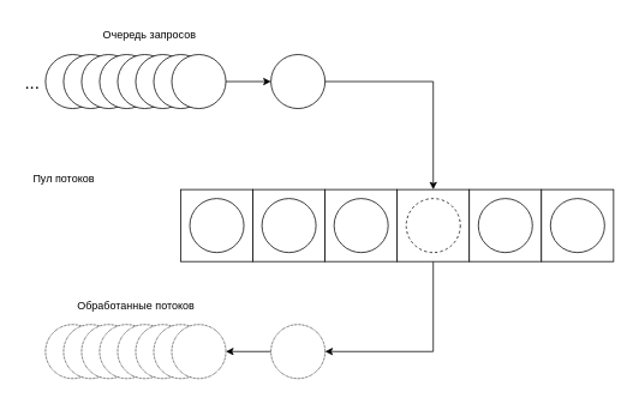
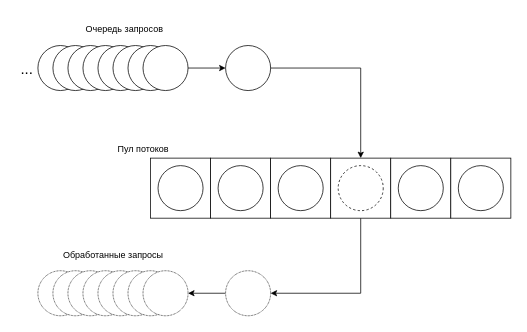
  <mxCell id="0" />
  <mxCell id="1" parent="0" />
  <mxCell id="2" value="" style="whiteSpace=wrap;html=1;" vertex="1" parent="1"><mxGeometry x="200" y="210" width="80" height="80" as="geometry" /></mxCell>
  <mxCell id="3" value="" style="ellipse;whiteSpace=wrap;html=1;" vertex="1" parent="1"><mxGeometry x="210" y="220" width="60" height="60" as="geometry" /></mxCell>
  <mxCell id="4" value="" style="whiteSpace=wrap;html=1;" vertex="1" parent="1"><mxGeometry x="280" y="210" width="80" height="80" as="geometry" /></mxCell>
  <mxCell id="5" value="" style="ellipse;whiteSpace=wrap;html=1;" vertex="1" parent="1"><mxGeometry x="290" y="220" width="60" height="60" as="geometry" /></mxCell>
  <mxCell id="6" value="" style="whiteSpace=wrap;html=1;" vertex="1" parent="1"><mxGeometry x="360" y="210" width="80" height="80" as="geometry" /></mxCell>
  <mxCell id="7" value="" style="ellipse;whiteSpace=wrap;html=1;" vertex="1" parent="1"><mxGeometry x="370" y="220" width="60" height="60" as="geometry" /></mxCell>
  <mxCell id="8" style="edgeStyle=none;rounded=0;html=1;exitX=0.5;exitY=1;exitDx=0;exitDy=0;entryX=1;entryY=0.5;entryDx=0;entryDy=0;fontSize=12;" edge="1" parent="1" source="9" target="39"><mxGeometry relative="1" as="geometry"><Array as="points"><mxPoint x="480" y="390" /></Array></mxGeometry></mxCell>
  <mxCell id="9" value="" style="whiteSpace=wrap;html=1;" vertex="1" parent="1"><mxGeometry x="440" y="210" width="80" height="80" as="geometry" /></mxCell>
  <mxCell id="10" value="" style="ellipse;whiteSpace=wrap;html=1;dashed=1;" vertex="1" parent="1"><mxGeometry x="450" y="220" width="60" height="60" as="geometry" /></mxCell>
  <mxCell id="11" value="" style="whiteSpace=wrap;html=1;" vertex="1" parent="1"><mxGeometry x="520" y="210" width="80" height="80" as="geometry" /></mxCell>
  <mxCell id="12" value="" style="ellipse;whiteSpace=wrap;html=1;" vertex="1" parent="1"><mxGeometry x="530" y="220" width="60" height="60" as="geometry" /></mxCell>
  <mxCell id="13" value="" style="whiteSpace=wrap;html=1;" vertex="1" parent="1"><mxGeometry x="600" y="210" width="80" height="80" as="geometry" /></mxCell>
  <mxCell id="14" value="" style="ellipse;whiteSpace=wrap;html=1;" vertex="1" parent="1"><mxGeometry x="610" y="220" width="60" height="60" as="geometry" /></mxCell>
  <mxCell id="15" value="" style="ellipse;whiteSpace=wrap;html=1;" vertex="1" parent="1"><mxGeometry x="50" y="60" width="60" height="60" as="geometry" /></mxCell>
  <mxCell id="16" value="" style="ellipse;whiteSpace=wrap;html=1;" vertex="1" parent="1"><mxGeometry x="70" y="60" width="60" height="60" as="geometry" /></mxCell>
  <mxCell id="17" value="" style="ellipse;whiteSpace=wrap;html=1;" vertex="1" parent="1"><mxGeometry x="90" y="60" width="60" height="60" as="geometry" /></mxCell>
  <mxCell id="18" value="" style="ellipse;whiteSpace=wrap;html=1;" vertex="1" parent="1"><mxGeometry x="110" y="60" width="60" height="60" as="geometry" /></mxCell>
  <mxCell id="19" value="" style="ellipse;whiteSpace=wrap;html=1;" vertex="1" parent="1"><mxGeometry x="130" y="60" width="60" height="60" as="geometry" /></mxCell>
  <mxCell id="20" value="" style="ellipse;whiteSpace=wrap;html=1;" vertex="1" parent="1"><mxGeometry x="150" y="60" width="60" height="60" as="geometry" /></mxCell>
  <mxCell id="21" value="" style="ellipse;whiteSpace=wrap;html=1;" vertex="1" parent="1"><mxGeometry x="170" y="60" width="60" height="60" as="geometry" /></mxCell>
  <mxCell id="22" style="edgeStyle=none;html=1;exitX=1;exitY=0.5;exitDx=0;exitDy=0;fontSize=12;" edge="1" parent="1" source="23" target="28"><mxGeometry relative="1" as="geometry" /></mxCell>
  <mxCell id="23" value="" style="ellipse;whiteSpace=wrap;html=1;" vertex="1" parent="1"><mxGeometry x="190" y="60" width="60" height="60" as="geometry" /></mxCell>
  <mxCell id="24" value="&lt;font style=&quot;font-size: 20px&quot;&gt;...&lt;/font&gt;" style="text;html=1;resizable=0;autosize=1;align=center;verticalAlign=middle;points=[];fillColor=none;strokeColor=none;rounded=0;dashed=1;" vertex="1" parent="1"><mxGeometry x="20" y="80" width="30" height="20" as="geometry" /></mxCell>
  <mxCell id="25" value="&lt;font style=&quot;font-size: 12px&quot;&gt;Очередь запросов&lt;/font&gt;" style="text;html=1;resizable=0;autosize=1;align=center;verticalAlign=middle;points=[];fillColor=none;strokeColor=none;rounded=0;dashed=1;fontSize=20;" vertex="1" parent="1"><mxGeometry x="105" y="20" width="120" height="30" as="geometry" /></mxCell>
- <mxCell id="26" value="&lt;font style=&quot;font-size: 12px&quot;&gt;Пул потоков&lt;/font&gt;" style="text;html=1;resizable=0;autosize=1;align=center;verticalAlign=middle;points=[];fillColor=none;strokeColor=none;rounded=0;dashed=1;fontSize=20;" vertex="1" parent="1"><mxGeometry x="25" y="180" width="90" height="30" as="geometry" /></mxCell>
+ <mxCell id="26" value="&lt;font style=&quot;font-size: 12px&quot;&gt;Пул потоков&lt;/font&gt;" style="text;html=1;resizable=0;autosize=1;align=center;verticalAlign=middle;points=[];fillColor=none;strokeColor=none;rounded=0;dashed=1;fontSize=20;" vertex="1" parent="1"><mxGeometry x="145" y="180" width="90" height="30" as="geometry" /></mxCell>
  <mxCell id="27" style="edgeStyle=none;html=1;exitX=1;exitY=0.5;exitDx=0;exitDy=0;entryX=0.5;entryY=0;entryDx=0;entryDy=0;fontSize=12;rounded=0;" edge="1" parent="1" source="28" target="9"><mxGeometry relative="1" as="geometry"><Array as="points"><mxPoint x="480" y="90" /></Array></mxGeometry></mxCell>
  <mxCell id="28" value="" style="ellipse;whiteSpace=wrap;html=1;" vertex="1" parent="1"><mxGeometry x="300" y="60" width="60" height="60" as="geometry" /></mxCell>
  <mxCell id="29" value="" style="ellipse;whiteSpace=wrap;html=1;dashed=1;dashPattern=1 1;" vertex="1" parent="1"><mxGeometry x="50" y="360" width="60" height="60" as="geometry" /></mxCell>
  <mxCell id="30" value="" style="ellipse;whiteSpace=wrap;html=1;dashed=1;dashPattern=1 1;" vertex="1" parent="1"><mxGeometry x="70" y="360" width="60" height="60" as="geometry" /></mxCell>
  <mxCell id="31" value="" style="ellipse;whiteSpace=wrap;html=1;dashed=1;dashPattern=1 1;" vertex="1" parent="1"><mxGeometry x="90" y="360" width="60" height="60" as="geometry" /></mxCell>
  <mxCell id="32" value="" style="ellipse;whiteSpace=wrap;html=1;dashed=1;dashPattern=1 1;" vertex="1" parent="1"><mxGeometry x="110" y="360" width="60" height="60" as="geometry" /></mxCell>
  <mxCell id="33" value="" style="ellipse;whiteSpace=wrap;html=1;dashed=1;dashPattern=1 1;" vertex="1" parent="1"><mxGeometry x="130" y="360" width="60" height="60" as="geometry" /></mxCell>
  <mxCell id="34" value="" style="ellipse;whiteSpace=wrap;html=1;dashed=1;dashPattern=1 1;" vertex="1" parent="1"><mxGeometry x="150" y="360" width="60" height="60" as="geometry" /></mxCell>
  <mxCell id="35" value="" style="ellipse;whiteSpace=wrap;html=1;dashed=1;dashPattern=1 1;" vertex="1" parent="1"><mxGeometry x="170" y="360" width="60" height="60" as="geometry" /></mxCell>
  <mxCell id="36" value="" style="ellipse;whiteSpace=wrap;html=1;dashed=1;dashPattern=1 1;" vertex="1" parent="1"><mxGeometry x="190" y="360" width="60" height="60" as="geometry" /></mxCell>
- <mxCell id="37" value="&lt;font style=&quot;font-size: 12px&quot;&gt;Обработанные потоков&lt;/font&gt;" style="text;html=1;resizable=0;autosize=1;align=center;verticalAlign=middle;points=[];fillColor=none;strokeColor=none;rounded=0;dashed=1;fontSize=20;" vertex="1" parent="1"><mxGeometry x="75" y="320" width="150" height="30" as="geometry" /></mxCell>
+ <mxCell id="37" value="&lt;font style=&quot;font-size: 12px&quot;&gt;Обработанные запросы&lt;/font&gt;" style="text;html=1;resizable=0;autosize=1;align=center;verticalAlign=middle;points=[];fillColor=none;strokeColor=none;rounded=0;dashed=1;fontSize=20;" vertex="1" parent="1"><mxGeometry x="75" y="320" width="150" height="30" as="geometry" /></mxCell>
  <mxCell id="38" value="" style="edgeStyle=none;rounded=0;html=1;fontSize=12;" edge="1" parent="1" source="39" target="36"><mxGeometry relative="1" as="geometry" /></mxCell>
  <mxCell id="39" value="" style="ellipse;whiteSpace=wrap;html=1;dashed=1;dashPattern=1 1;" vertex="1" parent="1"><mxGeometry x="300" y="360" width="60" height="60" as="geometry" /></mxCell>
